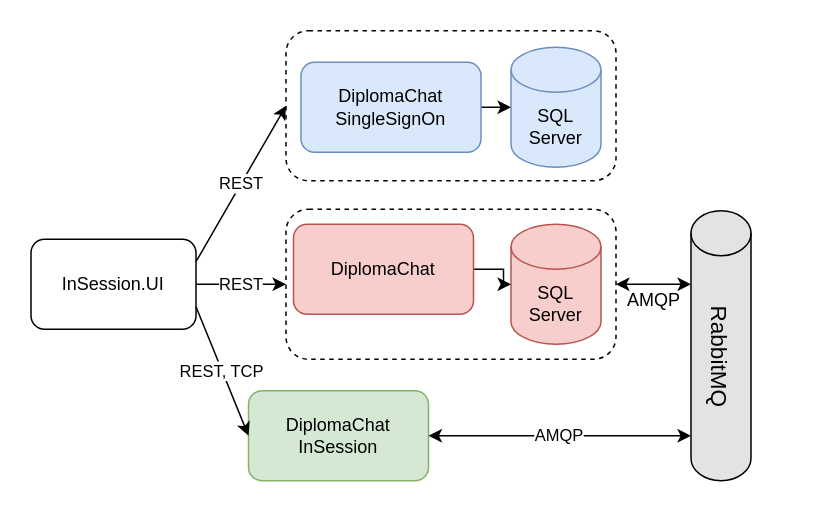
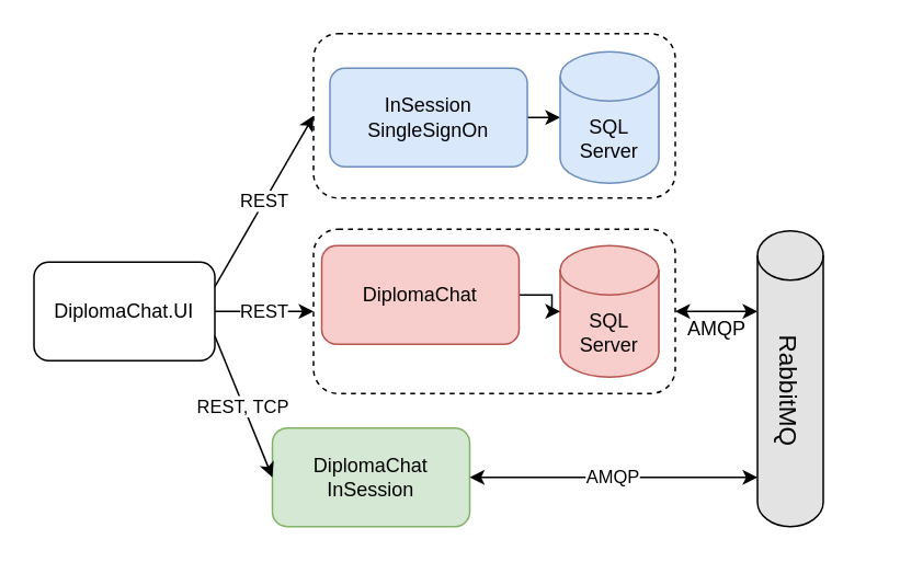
  <mxCell id="0" />
  <mxCell id="1" parent="0" />
  <mxCell id="2" value="" style="rounded=1;whiteSpace=wrap;html=1;fillColor=none;dashed=1;" parent="1" vertex="1"><mxGeometry x="190" y="139" width="220" height="100" as="geometry" /></mxCell>
  <mxCell id="3" value="" style="rounded=1;whiteSpace=wrap;html=1;fillColor=none;dashed=1;" parent="1" vertex="1"><mxGeometry x="190" y="20" width="220" height="100" as="geometry" /></mxCell>
  <mxCell id="4" style="edgeStyle=orthogonalEdgeStyle;rounded=0;orthogonalLoop=1;jettySize=auto;html=1;entryX=0;entryY=0.5;entryDx=0;entryDy=0;entryPerimeter=0;exitX=1;exitY=0.5;exitDx=0;exitDy=0;" parent="1" source="6" target="5" edge="1"><mxGeometry relative="1" as="geometry"><mxPoint x="300" y="71" as="sourcePoint" /></mxGeometry></mxCell>
  <mxCell id="5" value="&lt;span&gt;SQL&lt;br&gt;Server&lt;br&gt;&lt;/span&gt;" style="shape=cylinder3;whiteSpace=wrap;html=1;boundedLbl=1;backgroundOutline=1;size=15;fillColor=#dae8fc;strokeColor=#6c8ebf;" parent="1" vertex="1"><mxGeometry x="340" y="31" width="60" height="80" as="geometry" /></mxCell>
- <mxCell id="6" value="DiplomaChat&lt;br&gt;SingleSignOn" style="rounded=1;whiteSpace=wrap;html=1;fillColor=#dae8fc;strokeColor=#6c8ebf;" parent="1" vertex="1"><mxGeometry x="200" y="41" width="120" height="60" as="geometry" /></mxCell>
+ <mxCell id="6" value="InSession&lt;br&gt;SingleSignOn" style="rounded=1;whiteSpace=wrap;html=1;fillColor=#dae8fc;strokeColor=#6c8ebf;" parent="1" vertex="1"><mxGeometry x="200" y="41" width="120" height="60" as="geometry" /></mxCell>
  <mxCell id="7" value="DiplomaChat&lt;br&gt;InSession" style="rounded=1;whiteSpace=wrap;html=1;fillColor=#d5e8d4;strokeColor=#82b366;" parent="1" vertex="1"><mxGeometry x="165" y="260" width="120" height="60" as="geometry" /></mxCell>
  <mxCell id="8" value="SQL&lt;br&gt;Server" style="shape=cylinder3;whiteSpace=wrap;html=1;boundedLbl=1;backgroundOutline=1;size=15;fillColor=#f8cecc;strokeColor=#b85450;" parent="1" vertex="1"><mxGeometry x="340" y="149" width="60" height="80" as="geometry" /></mxCell>
  <mxCell id="9" value="" style="edgeStyle=orthogonalEdgeStyle;rounded=0;orthogonalLoop=1;jettySize=auto;html=1;" parent="1" source="10" target="8" edge="1"><mxGeometry relative="1" as="geometry" /></mxCell>
  <mxCell id="10" value="DiplomaChat" style="rounded=1;whiteSpace=wrap;html=1;fillColor=#f8cecc;strokeColor=#b85450;" parent="1" vertex="1"><mxGeometry x="195" y="149" width="120" height="60" as="geometry" /></mxCell>
  <mxCell id="11" value="" style="shape=cylinder3;whiteSpace=wrap;html=1;boundedLbl=1;backgroundOutline=1;size=15;fillColor=#E3E3E3;" parent="1" vertex="1"><mxGeometry x="460" y="140" width="40" height="180" as="geometry" /></mxCell>
  <mxCell id="12" value="&lt;font style=&quot;font-size: 15px&quot;&gt;RabbitMQ&lt;br&gt;&lt;/font&gt;" style="text;html=1;strokeColor=none;fillColor=none;align=center;verticalAlign=middle;whiteSpace=wrap;rounded=0;rotation=90;" parent="1" vertex="1"><mxGeometry x="435.63" y="227" width="88.75" height="20" as="geometry" /></mxCell>
  <mxCell id="13" value="" style="endArrow=classic;startArrow=classic;html=1;entryX=1;entryY=0.5;entryDx=0;entryDy=0;" parent="1" target="2" edge="1"><mxGeometry width="50" height="50" relative="1" as="geometry"><mxPoint x="460" y="189" as="sourcePoint" /><mxPoint x="421.25" y="188.5" as="targetPoint" /></mxGeometry></mxCell>
  <mxCell id="14" value="AMQP" style="endArrow=classic;startArrow=classic;html=1;entryX=1;entryY=0.5;entryDx=0;entryDy=0;" parent="1" target="7" edge="1"><mxGeometry width="50" height="50" relative="1" as="geometry"><mxPoint x="460" y="290" as="sourcePoint" /><mxPoint x="410" y="289.71" as="targetPoint" /></mxGeometry></mxCell>
  <mxCell id="15" value="REST" style="edgeStyle=orthogonalEdgeStyle;rounded=0;orthogonalLoop=1;jettySize=auto;html=1;exitX=1;exitY=0.5;exitDx=0;exitDy=0;entryX=0;entryY=0.5;entryDx=0;entryDy=0;" parent="1" source="16" target="2" edge="1"><mxGeometry relative="1" as="geometry"><mxPoint x="50" y="189" as="targetPoint" /></mxGeometry></mxCell>
- <mxCell id="16" value="InSession.UI" style="rounded=1;whiteSpace=wrap;html=1;fillColor=#FFFFFF;" parent="1" vertex="1"><mxGeometry x="20" y="159" width="110" height="60" as="geometry" /></mxCell>
+ <mxCell id="16" value="DiplomaChat.UI" style="rounded=1;whiteSpace=wrap;html=1;fillColor=#FFFFFF;" parent="1" vertex="1"><mxGeometry x="20" y="159" width="110" height="60" as="geometry" /></mxCell>
  <mxCell id="17" value="REST" style="endArrow=classic;html=1;exitX=1;exitY=0.25;exitDx=0;exitDy=0;entryX=0;entryY=0.5;entryDx=0;entryDy=0;" parent="1" source="16" target="3" edge="1"><mxGeometry width="50" height="50" relative="1" as="geometry"><mxPoint x="190" y="250" as="sourcePoint" /><mxPoint x="240" y="200" as="targetPoint" /></mxGeometry></mxCell>
  <mxCell id="18" value="REST, TCP" style="endArrow=classic;html=1;exitX=1;exitY=0.75;exitDx=0;exitDy=0;entryX=0;entryY=0.5;entryDx=0;entryDy=0;" parent="1" source="16" target="7" edge="1"><mxGeometry width="50" height="50" relative="1" as="geometry"><mxPoint x="140" y="184" as="sourcePoint" /><mxPoint x="200" y="80" as="targetPoint" /></mxGeometry></mxCell>
  <mxCell id="19" style="edgeStyle=orthogonalEdgeStyle;rounded=0;orthogonalLoop=1;jettySize=auto;html=1;exitX=0.5;exitY=1;exitDx=0;exitDy=0;exitPerimeter=0;" parent="1" source="11" target="11" edge="1"><mxGeometry relative="1" as="geometry" /></mxCell>
  <mxCell id="20" value="AMQP" style="text;html=1;align=center;verticalAlign=middle;resizable=0;points=[];autosize=1;" parent="1" vertex="1"><mxGeometry x="410" y="190" width="50" height="20" as="geometry" /></mxCell>
